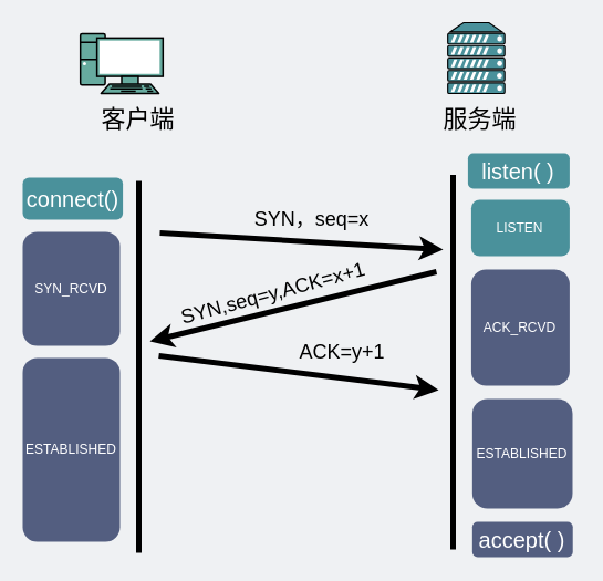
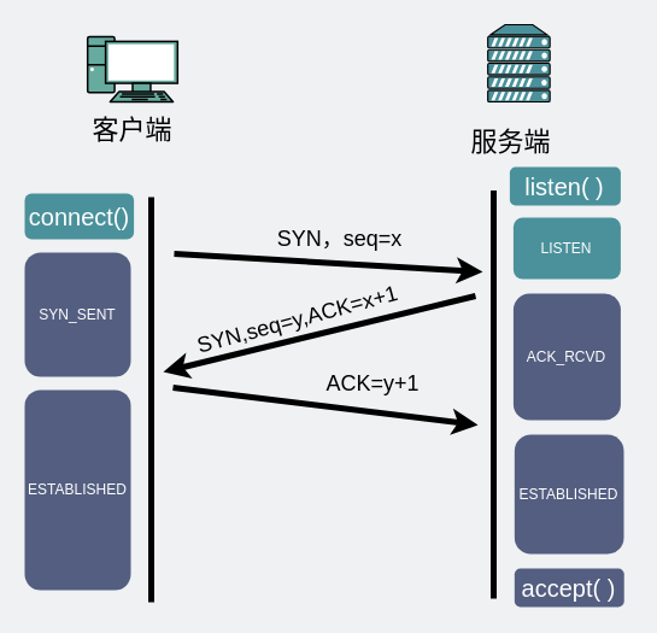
  <mxCell id="0" />
  <mxCell id="1" parent="0" />
  <mxCell id="2" value="" style="fontColor=#0066CC;verticalAlign=top;verticalLabelPosition=bottom;labelPosition=center;align=center;html=1;outlineConnect=0;gradientColor=none;gradientDirection=north;strokeWidth=2;shape=mxgraph.networks.pc;fillColor=#67AB9F;fontSize=30;" parent="1" vertex="1"><mxGeometry x="72.18" y="30" width="74.65" height="54" as="geometry" /></mxCell>
- <mxCell id="3" value="客户端" style="text;html=1;strokeColor=none;fillColor=none;align=center;verticalAlign=middle;whiteSpace=wrap;rounded=0;fontSize=22;" parent="1" vertex="1"><mxGeometry x="35" y="98" width="179" height="20" as="geometry" /></mxCell>
+ <mxCell id="3" value="客户端" style="text;html=1;strokeColor=none;fillColor=none;align=center;verticalAlign=middle;whiteSpace=wrap;rounded=0;fontSize=22;" parent="1" vertex="1"><mxGeometry x="20" y="98" width="179" height="20" as="geometry" /></mxCell>
  <mxCell id="4" value="" style="fontColor=#0066CC;verticalAlign=top;verticalLabelPosition=bottom;labelPosition=center;align=center;html=1;outlineConnect=0;gradientColor=none;gradientDirection=north;strokeWidth=2;shape=mxgraph.networks.server;fillColor=#4A919B;" parent="1" vertex="1"><mxGeometry x="404.18" y="20" width="51.5" height="64" as="geometry" /></mxCell>
- <mxCell id="5" value="服务端" style="text;html=1;strokeColor=none;fillColor=none;align=center;verticalAlign=middle;whiteSpace=wrap;rounded=0;fontSize=22;" parent="1" vertex="1"><mxGeometry x="344" y="98" width="179" height="20" as="geometry" /></mxCell>
+ <mxCell id="5" value="服务端" style="text;html=1;strokeColor=none;fillColor=none;align=center;verticalAlign=middle;whiteSpace=wrap;rounded=0;fontSize=22;" parent="1" vertex="1"><mxGeometry x="334" y="108" width="179" height="20" as="geometry" /></mxCell>
  <mxCell id="6" value="" style="endArrow=none;html=1;strokeWidth=5;" parent="1" edge="1"><mxGeometry width="50" height="50" relative="1" as="geometry"><mxPoint x="125" y="499" as="sourcePoint" /><mxPoint x="125" y="163" as="targetPoint" /></mxGeometry></mxCell>
  <mxCell id="7" value="" style="endArrow=classic;html=1;strokeWidth=5;fontSize=20;" parent="1" edge="1"><mxGeometry width="50" height="50" relative="1" as="geometry"><mxPoint x="144" y="210" as="sourcePoint" /><mxPoint x="400" y="225" as="targetPoint" /></mxGeometry></mxCell>
  <mxCell id="8" value="&lt;font style=&quot;font-size: 18px&quot;&gt;SYN，seq=x&lt;/font&gt;" style="text;html=1;strokeColor=none;fillColor=none;align=center;verticalAlign=middle;whiteSpace=wrap;rounded=0;fontSize=20;" parent="1" vertex="1"><mxGeometry x="211" y="186" width="141" height="21" as="geometry" /></mxCell>
  <mxCell id="9" value="" style="endArrow=none;html=1;strokeWidth=5;startArrow=classic;startFill=1;endFill=0;" parent="1" edge="1"><mxGeometry width="50" height="50" relative="1" as="geometry"><mxPoint x="135" y="308" as="sourcePoint" /><mxPoint x="394" y="245" as="targetPoint" /></mxGeometry></mxCell>
  <mxCell id="10" value="" style="endArrow=classic;html=1;strokeWidth=5;" parent="1" edge="1"><mxGeometry width="50" height="50" relative="1" as="geometry"><mxPoint x="143" y="321" as="sourcePoint" /><mxPoint x="396" y="352" as="targetPoint" /></mxGeometry></mxCell>
- <mxCell id="11" value="SYN_RCVD" style="rounded=1;whiteSpace=wrap;html=1;dashed=1;strokeWidth=3;fillColor=#535E80;strokeColor=none;fontColor=#FFFFFF;" parent="1" vertex="1"><mxGeometry x="20" y="209" width="88" height="103" as="geometry" /></mxCell>
+ <mxCell id="11" value="SYN_SENT" style="rounded=1;whiteSpace=wrap;html=1;dashed=1;strokeWidth=3;fillColor=#535E80;strokeColor=none;fontColor=#FFFFFF;" parent="1" vertex="1"><mxGeometry x="20" y="209" width="88" height="103" as="geometry" /></mxCell>
  <mxCell id="12" value="LISTEN" style="rounded=1;whiteSpace=wrap;html=1;dashed=1;strokeWidth=3;strokeColor=none;fillColor=#4a919b;fontColor=#FFFFFF;" parent="1" vertex="1"><mxGeometry x="425.41" y="180" width="89" height="51" as="geometry" /></mxCell>
  <mxCell id="13" value="&lt;span&gt;ACK_RCVD&lt;/span&gt;" style="rounded=1;whiteSpace=wrap;html=1;dashed=1;strokeWidth=3;fontColor=#FFFFFF;fillColor=#535E80;strokeColor=none;" parent="1" vertex="1"><mxGeometry x="425.41" y="243" width="89" height="105" as="geometry" /></mxCell>
  <mxCell id="14" value="ESTABLISHED" style="rounded=1;whiteSpace=wrap;html=1;dashed=1;strokeWidth=3;strokeColor=none;fillColor=#535E80;fontColor=#FFFFFF;" parent="1" vertex="1"><mxGeometry x="426.35" y="360" width="90.65" height="99" as="geometry" /></mxCell>
  <mxCell id="15" value="ESTABLISHED" style="rounded=1;whiteSpace=wrap;html=1;dashed=1;strokeWidth=3;fillColor=#535E80;strokeColor=none;fontColor=#FFFFFF;" parent="1" vertex="1"><mxGeometry x="20" y="323" width="88" height="166" as="geometry" /></mxCell>
  <mxCell id="16" value="&lt;font style=&quot;font-size: 18px&quot;&gt;SYN,seq=y,ACK=x+1&lt;/font&gt;" style="text;html=1;strokeColor=none;fillColor=none;align=center;verticalAlign=middle;whiteSpace=wrap;rounded=0;fontSize=20;rotation=-15;" parent="1" vertex="1"><mxGeometry x="111.59" y="247.92" width="269" height="32" as="geometry" /></mxCell>
  <mxCell id="17" value="&lt;font style=&quot;font-size: 18px&quot;&gt;ACK=y+1&lt;/font&gt;" style="text;html=1;strokeColor=none;fillColor=none;align=center;verticalAlign=middle;whiteSpace=wrap;rounded=0;dashed=1;fontSize=20;rotation=0;" parent="1" vertex="1"><mxGeometry x="243" y="307" width="132" height="20" as="geometry" /></mxCell>
  <mxCell id="18" value="&lt;span style=&quot;font-size: 20px&quot;&gt;connect()&lt;/span&gt;" style="rounded=1;whiteSpace=wrap;html=1;strokeColor=none;fillColor=#4A919B;fontColor=#FFFFFF;" parent="1" vertex="1"><mxGeometry x="20" y="160" width="90.59" height="38" as="geometry" /></mxCell>
  <mxCell id="19" value="&lt;span style=&quot;font-size: 20px&quot;&gt;listen( )&lt;/span&gt;" style="rounded=1;whiteSpace=wrap;html=1;strokeColor=none;fontColor=#FFFFFF;fillColor=#4A919B;" parent="1" vertex="1"><mxGeometry x="422.41" y="138" width="92" height="32" as="geometry" /></mxCell>
  <mxCell id="20" value="&lt;span style=&quot;font-size: 20px&quot;&gt;accept( )&lt;/span&gt;" style="rounded=1;whiteSpace=wrap;html=1;strokeColor=none;fontColor=#FFFFFF;fillColor=#535e80;" parent="1" vertex="1"><mxGeometry x="426.35" y="471" width="90.89" height="32" as="geometry" /></mxCell>
  <mxCell id="21" value="" style="endArrow=none;html=1;strokeWidth=5;" parent="1" edge="1"><mxGeometry width="50" height="50" relative="1" as="geometry"><mxPoint x="409" y="496" as="sourcePoint" /><mxPoint x="409" y="157.5" as="targetPoint" /></mxGeometry></mxCell>
